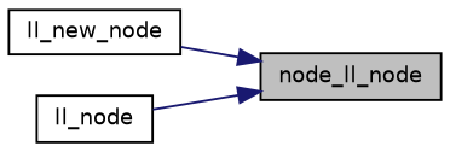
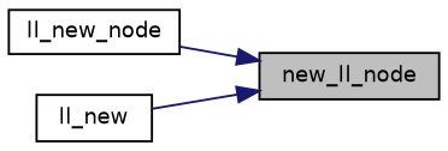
  digraph {
    rankdir=RL
    node [color=black fillcolor=white fontname=Helvetica fontsize=10 shape=record style=filled]
    edge [color=midnightblue dir=back fontname=Helvetica fontsize=10 labelfontname=Helvetica labelfontsize=10 style=solid]
-   n1 [fillcolor=grey75 fontcolor=black height=0.2 label=node_ll_node width=0.4]
+   n1 [fillcolor=grey75 fontcolor=black height=0.2 label=new_ll_node width=0.4]
    n2 [height=0.2 label=ll_new_node width=0.4]
-   n3 [height=0.2 label=ll_node width=0.4]
+   n3 [height=0.2 label=ll_new width=0.4]
    n1 -> n2
    n1 -> n3
  }
